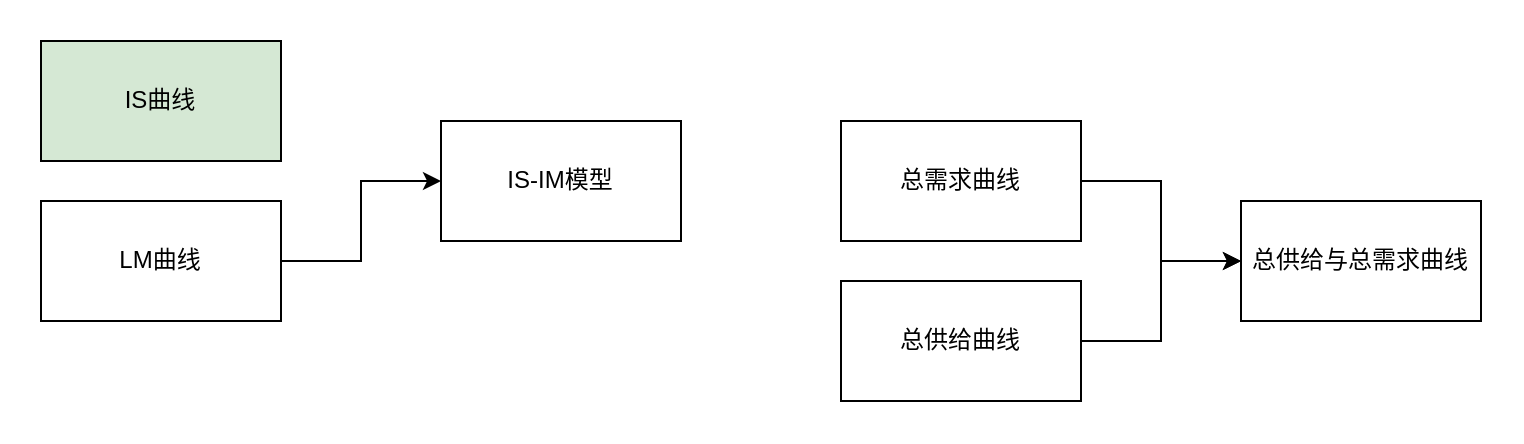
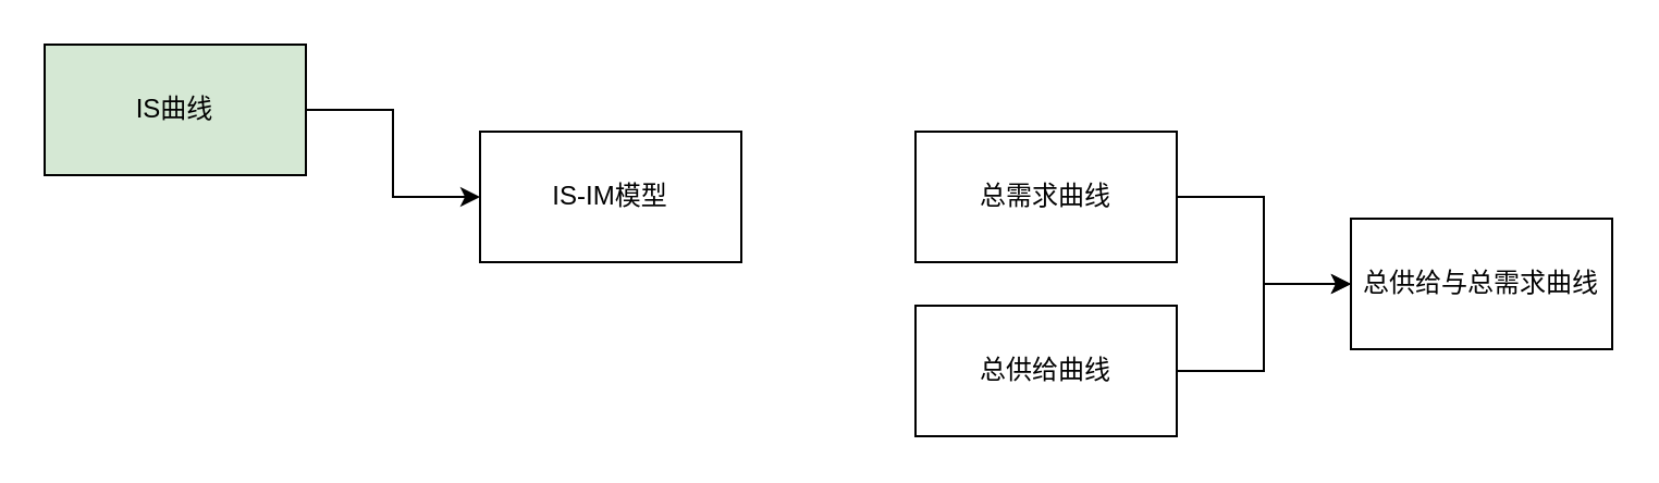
  <mxCell id="0" />
  <mxCell id="1" parent="0" />
+ <mxCell id="2" value="" style="edgeStyle=orthogonalEdgeStyle;rounded=0;orthogonalLoop=1;jettySize=auto;html=1;" edge="1" parent="1" source="3" target="6"><mxGeometry relative="1" as="geometry" /></mxCell>
  <mxCell id="3" value="IS曲线" style="rounded=0;whiteSpace=wrap;html=1;fillColor=#d5e8d4;" vertex="1" parent="1"><mxGeometry x="20" y="20" width="120" height="60" as="geometry" /></mxCell>
- <mxCell id="4" style="edgeStyle=orthogonalEdgeStyle;rounded=0;orthogonalLoop=1;jettySize=auto;html=1;entryX=0;entryY=0.5;entryDx=0;entryDy=0;" edge="1" parent="1" source="5" target="6"><mxGeometry relative="1" as="geometry" /></mxCell>
- <mxCell id="5" value="LM曲线" style="rounded=0;whiteSpace=wrap;html=1;" vertex="1" parent="1"><mxGeometry x="20" y="100" width="120" height="60" as="geometry" /></mxCell>
  <mxCell id="6" value="IS-IM模型" style="rounded=0;whiteSpace=wrap;html=1;" vertex="1" parent="1"><mxGeometry x="220" y="60" width="120" height="60" as="geometry" /></mxCell>
  <mxCell id="7" value="" style="edgeStyle=orthogonalEdgeStyle;rounded=0;orthogonalLoop=1;jettySize=auto;html=1;" edge="1" parent="1" source="8" target="11"><mxGeometry relative="1" as="geometry" /></mxCell>
  <mxCell id="8" value="总需求曲线" style="rounded=0;whiteSpace=wrap;html=1;" vertex="1" parent="1"><mxGeometry x="420" y="60" width="120" height="60" as="geometry" /></mxCell>
  <mxCell id="9" style="edgeStyle=orthogonalEdgeStyle;rounded=0;orthogonalLoop=1;jettySize=auto;html=1;entryX=0;entryY=0.5;entryDx=0;entryDy=0;" edge="1" parent="1" source="10" target="11"><mxGeometry relative="1" as="geometry" /></mxCell>
  <mxCell id="10" value="总供给曲线" style="rounded=0;whiteSpace=wrap;html=1;" vertex="1" parent="1"><mxGeometry x="420" y="140" width="120" height="60" as="geometry" /></mxCell>
  <mxCell id="11" value="总供给与总需求曲线" style="rounded=0;whiteSpace=wrap;html=1;" vertex="1" parent="1"><mxGeometry x="620" y="100" width="120" height="60" as="geometry" /></mxCell>
